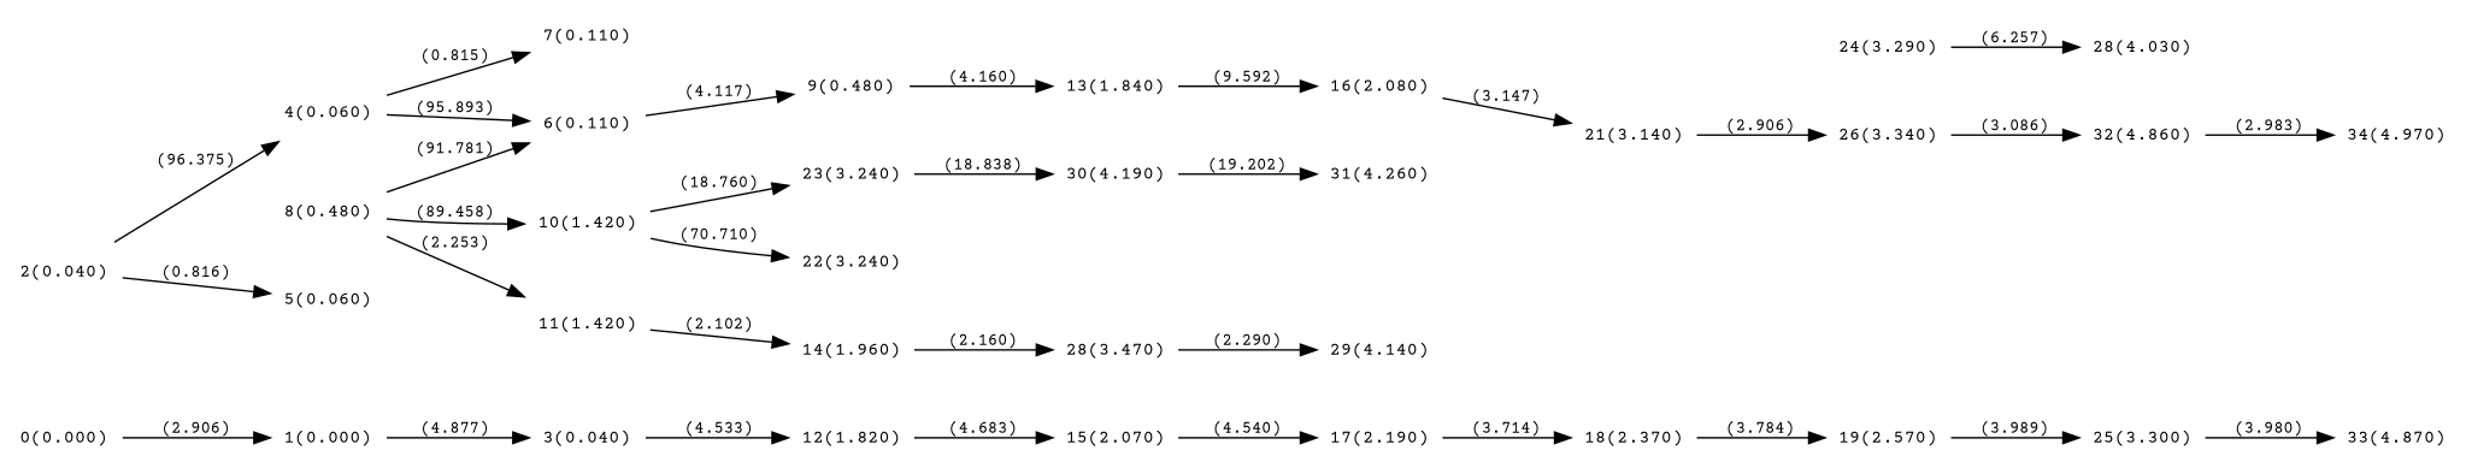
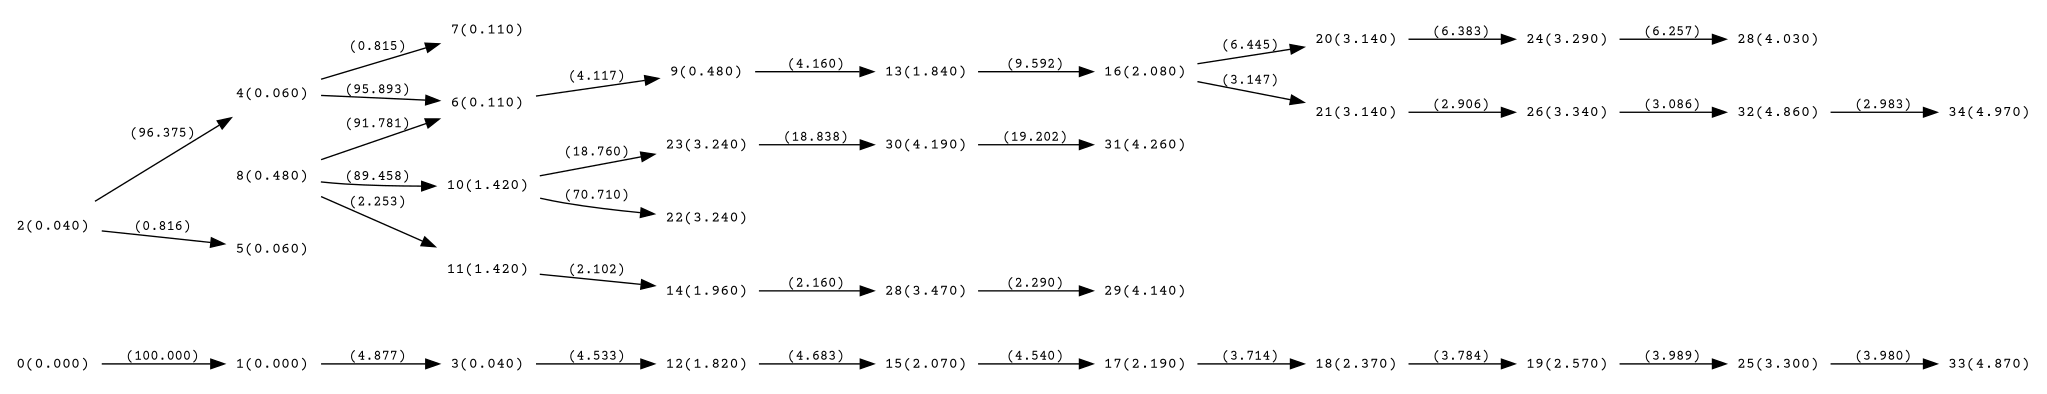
  digraph {
    fontname="Courier Prime"
    rankdir=LR
    node [fontname="Courier Prime" fontsize=11 shape=plaintext]
    edge [fontname="Courier Prime" fontsize=10]
    n1 [label="0(0.000)"]
    n2 [label="1(0.000)"]
    n3 [label="3(0.040)"]
    n4 [label="2(0.040)"]
    n5 [label="4(0.060)"]
    n6 [label="5(0.060)"]
    n7 [label="12(1.820)"]
    n8 [label="6(0.110)"]
    n9 [label="7(0.110)"]
    n10 [label="15(2.070)"]
    n11 [label="9(0.480)"]
    n12 [label="8(0.480)"]
    n13 [label="10(1.420)"]
    n14 [label="11(1.420)"]
    n15 [label="13(1.840)"]
    n16 [label="22(3.240)"]
    n17 [label="23(3.240)"]
    n18 [label="14(1.960)"]
    n19 [label="16(2.080)"]
    n20 [label="30(4.190)"]
    n21 [label="28(3.470)"]
    n22 [label="17(2.190)"]
+   n23 [label="20(3.140)"]
    n24 [label="21(3.140)"]
    n25 [label="29(4.140)"]
    n26 [label="18(2.370)"]
    n27 [label="24(3.290)"]
    n28 [label="26(3.340)"]
    n29 [label="19(2.570)"]
    n30 [label="25(3.300)"]
    n31 [label="33(4.870)"]
    n32 [label="28(4.030)"]
    n33 [label="32(4.860)"]
    n34 [label="31(4.260)"]
    n35 [label="34(4.970)"]
-   n1 -> n2 [label="(2.906)"]
+   n1 -> n2 [label="(100.000)"]
    n2 -> n3 [label="(4.877)"]
    n3 -> n7 [label="(4.533)"]
    n4 -> n5 [label="(96.375)"]
    n4 -> n6 [label="(0.816)"]
    n5 -> n8 [label="(95.893)"]
    n5 -> n9 [label="(0.815)"]
    n7 -> n10 [label="(4.683)"]
    n8 -> n11 [label="(4.117)"]
    n10 -> n22 [label="(4.540)"]
    n11 -> n15 [label="(4.160)"]
    n12 -> n8 [label="(91.781)"]
    n12 -> n13 [label="(89.458)"]
    n12 -> n14 [label="(2.253)"]
    n13 -> n16 [label="(70.710)"]
    n13 -> n17 [label="(18.760)"]
    n14 -> n18 [label="(2.102)"]
    n15 -> n19 [label="(9.592)"]
    n17 -> n20 [label="(18.838)"]
    n18 -> n21 [label="(2.160)"]
+   n19 -> n23 [label="(6.445)"]
    n19 -> n24 [label="(3.147)"]
    n20 -> n34 [label="(19.202)"]
    n21 -> n25 [label="(2.290)"]
    n22 -> n26 [label="(3.714)"]
+   n23 -> n27 [label="(6.383)"]
    n24 -> n28 [label="(2.906)"]
    n26 -> n29 [label="(3.784)"]
    n27 -> n32 [label="(6.257)"]
    n28 -> n33 [label="(3.086)"]
    n29 -> n30 [label="(3.989)"]
    n30 -> n31 [label="(3.980)"]
    n33 -> n35 [label="(2.983)"]
  }
